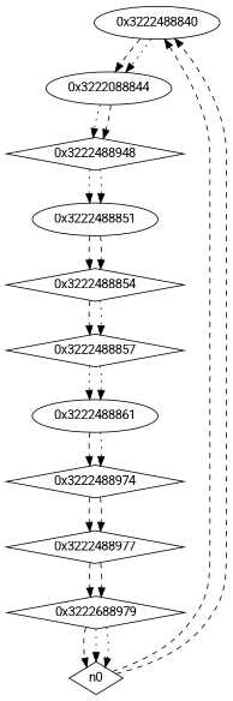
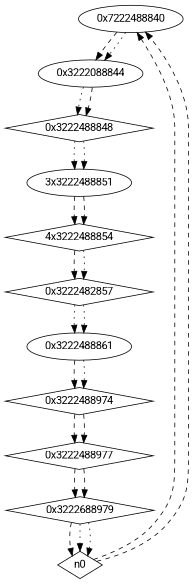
  digraph {
    fontname=Roboto
    node [fontname=Roboto shape=diamond]
    edge [fontname=Roboto style=dashed]
-   n1 [label="0x3222488840" shape=ellipse]
+   n1 [label="0x7222488840" shape=ellipse]
    n2 [label="0x3222088844" shape=ellipse]
-   n3 [label="0x3222488948"]
-   n4 [label="0x3222488851" shape=ellipse]
-   n5 [label="0x3222488854"]
-   n6 [label="0x3222488857"]
+   n3 [label="0x3222488848"]
+   n4 [label="3x3222488851" shape=ellipse]
+   n5 [label="4x3222488854"]
+   n6 [label="0x3222482857"]
    n7 [label="0x3222488861" shape=ellipse]
    n8 [label="0x3222488974"]
    n9 [label="0x3222488977"]
    n10 [label="0x3222688979"]
    n0
    n1 -> n2
    n1 -> n2 [style=dotted]
    n2 -> n3 [style=dotted]
    n2 -> n3
    n3 -> n4 [style=dotted]
    n3 -> n4 [style=dotted]
    n4 -> n5
    n4 -> n5
    n5 -> n6
    n5 -> n6 [style=dotted]
    n6 -> n7 [style=dotted]
    n6 -> n7 [style=dotted]
    n7 -> n8
    n7 -> n8 [style=dotted]
    n8 -> n9
    n8 -> n9
    n9 -> n10
    n9 -> n10
    n10 -> n0
    n10 -> n0 [style=dotted]
    n10 -> n0 [style=dotted]
    n0 -> n1
    n0 -> n1
  }
